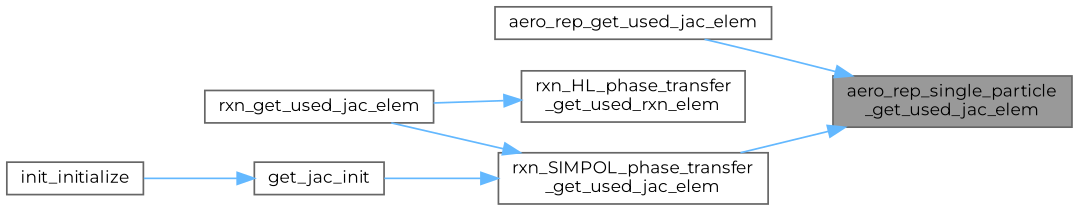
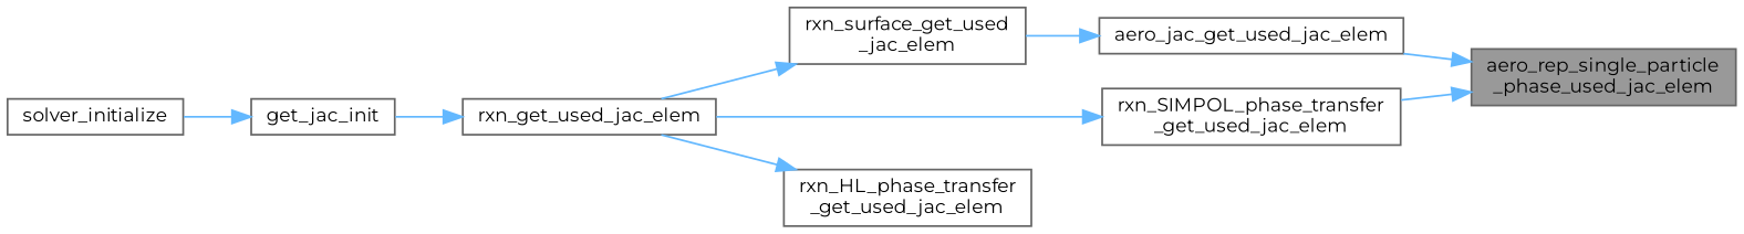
  digraph {
    fontname=Montserrat
    rankdir=RL
    node [color=grey40 fillcolor=white fontname=Montserrat fontsize=10 shape=box style=filled]
    edge [color=steelblue1 dir=back fontname=Montserrat fontsize=10 labelfontname=Helvetica labelfontsize=10 style=solid]
-   n1 [color=gray40 fillcolor=grey60 fontcolor=black height=0.2 label="aero_rep_single_particle\l_get_used_jac_elem" width=0.4]
-   n2 [height=0.2 label=aero_rep_get_used_jac_elem width=0.4]
+   n1 [color=gray40 fillcolor=grey60 fontcolor=black height=0.2 label="aero_rep_single_particle\l_phase_used_jac_elem" width=0.4]
+   n2 [height=0.2 label=aero_jac_get_used_jac_elem width=0.4]
    n3 [height=0.2 label="rxn_SIMPOL_phase_transfer\l_get_used_jac_elem" width=0.4]
-   n5 [height=0.2 label="rxn_HL_phase_transfer\l_get_used_rxn_elem" width=0.4]
+   n4 [height=0.2 label="rxn_surface_get_used\l_jac_elem" width=0.4]
+   n5 [height=0.2 label="rxn_HL_phase_transfer\l_get_used_jac_elem" width=0.4]
    n6 [height=0.2 label=rxn_get_used_jac_elem width=0.4]
    n7 [height=0.2 label=get_jac_init width=0.4]
-   n8 [height=0.2 label=init_initialize width=0.4]
+   n8 [height=0.2 label=solver_initialize width=0.4]
    n1 -> n2
    n1 -> n3
+   n2 -> n4
    n3 -> n6
+   n4 -> n6
    n5 -> n6
-   n3 -> n7
+   n6 -> n7
    n7 -> n8
  }
